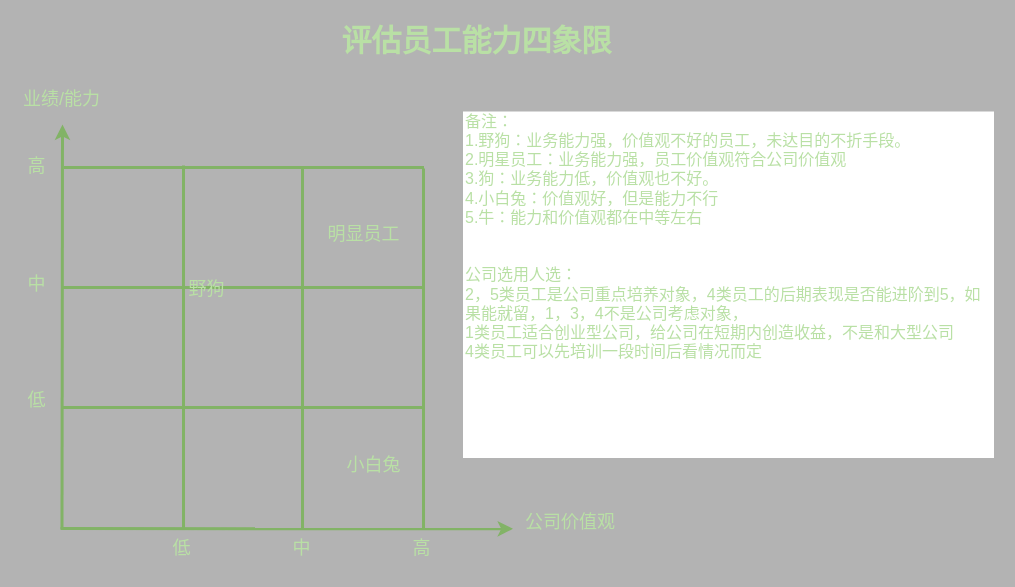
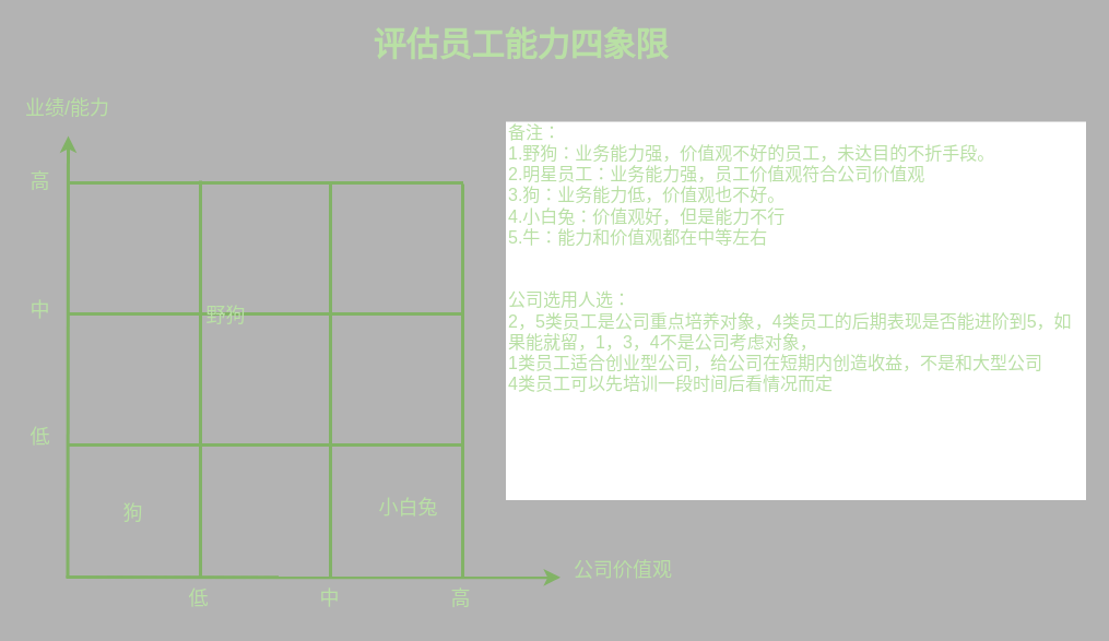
  <mxCell id="0" />
  <mxCell id="1" parent="0" />
  <mxCell id="2" value="" style="edgeStyle=none;html=1;fontColor=#000000;strokeWidth=3;strokeColor=#82b366;fillColor=#d5e8d4;" parent="1" edge="1"><mxGeometry width="100" height="100" relative="1" as="geometry"><mxPoint x="61.5" y="528.5" as="sourcePoint" /><mxPoint x="62" y="124" as="targetPoint" /></mxGeometry></mxCell>
  <mxCell id="3" value="" style="edgeStyle=none;html=1;fontColor=#000000;strokeWidth=3;strokeColor=#82b366;fillColor=#d5e8d4;" parent="1" edge="1"><mxGeometry width="100" height="100" relative="1" as="geometry"><mxPoint x="60" y="528" as="sourcePoint" /><mxPoint x="512.5" y="528.31" as="targetPoint" /></mxGeometry></mxCell>
  <mxCell id="4" value="&lt;font color=&quot;#b9e0a5&quot;&gt;公司价值观&lt;/font&gt;" style="text;spacingTop=-5;html=1;fontSize=18;fontStyle=0;points=[];strokeColor=none;" parent="1" vertex="1"><mxGeometry x="523" y="509.5" width="80" height="20" as="geometry" /></mxCell>
  <mxCell id="5" value="&lt;font color=&quot;#b9e0a5&quot;&gt;低&lt;/font&gt;" style="text;spacingTop=-5;align=center;verticalAlign=middle;fontStyle=0;html=1;fontSize=18;points=[];strokeColor=none;" parent="1" vertex="1"><mxGeometry x="120.5" y="535" width="120" height="30" as="geometry" /></mxCell>
  <mxCell id="6" value="&lt;font color=&quot;#b9e0a5&quot;&gt;中&lt;/font&gt;" style="text;spacingTop=-5;align=center;verticalAlign=middle;fontStyle=0;html=1;fontSize=18;points=[];strokeColor=none;" parent="1" vertex="1"><mxGeometry x="240.5" y="535" width="120" height="30" as="geometry" /></mxCell>
  <mxCell id="7" value="&lt;font color=&quot;#b9e0a5&quot;&gt;高&lt;/font&gt;" style="text;spacingTop=-5;align=center;verticalAlign=middle;fontStyle=0;html=1;fontSize=18;points=[];strokeColor=none;" parent="1" vertex="1"><mxGeometry x="360.5" y="535" width="120" height="30" as="geometry" /></mxCell>
  <mxCell id="8" value="&lt;font color=&quot;#b9e0a5&quot;&gt;业绩/能力&lt;/font&gt;" style="text;spacingTop=-5;html=1;fontSize=18;fontStyle=0;points=[]" parent="1" vertex="1"><mxGeometry x="20.5" y="87" width="80" height="20" as="geometry" /></mxCell>
  <mxCell id="9" value="&lt;font color=&quot;#b9e0a5&quot;&gt;低&lt;/font&gt;" style="text;spacingTop=-5;align=center;verticalAlign=middle;fontStyle=0;html=1;fontSize=18;points=[]" parent="1" vertex="1"><mxGeometry x="20.5" y="337" width="30" height="130.0" as="geometry" /></mxCell>
  <mxCell id="10" value="&lt;font color=&quot;#b9e0a5&quot;&gt;中&lt;/font&gt;" style="text;spacingTop=-5;align=center;verticalAlign=middle;fontStyle=0;html=1;fontSize=18;points=[]" parent="1" vertex="1"><mxGeometry x="20.5" y="221.5" width="30" height="130.0" as="geometry" /></mxCell>
  <mxCell id="11" value="&lt;font color=&quot;#b9e0a5&quot;&gt;高&lt;/font&gt;" style="text;spacingTop=-5;align=center;verticalAlign=middle;fontStyle=0;html=1;fontSize=18;points=[]" parent="1" vertex="1"><mxGeometry x="20.5" y="103" width="30" height="130.0" as="geometry" /></mxCell>
  <mxCell id="12" value="评估员工能力四象限" style="text;spacingTop=-5;align=center;verticalAlign=middle;fontSize=30;fontStyle=1;html=1;points=[];fontColor=#B9E0A5;" parent="1" vertex="1"><mxGeometry x="70.5" y="20" width="810" height="45" as="geometry" /></mxCell>
  <mxCell id="13" value="" style="endArrow=none;html=1;exitX=0.521;exitY=0.117;exitDx=0;exitDy=0;exitPerimeter=0;strokeWidth=3;strokeColor=#82b366;fillColor=#d5e8d4;" edge="1" parent="1"><mxGeometry width="50" height="50" relative="1" as="geometry"><mxPoint x="183.02" y="528.01" as="sourcePoint" /><mxPoint x="183" y="165" as="targetPoint" /></mxGeometry></mxCell>
  <mxCell id="14" value="" style="endArrow=none;html=1;exitX=0.521;exitY=0.117;exitDx=0;exitDy=0;exitPerimeter=0;strokeWidth=3;strokeColor=#82b366;fillColor=#d5e8d4;" edge="1" parent="1"><mxGeometry width="50" height="50" relative="1" as="geometry"><mxPoint x="302.02" y="528.5" as="sourcePoint" /><mxPoint x="302" y="167" as="targetPoint" /></mxGeometry></mxCell>
  <mxCell id="15" value="" style="endArrow=none;html=1;exitX=0.521;exitY=0.117;exitDx=0;exitDy=0;exitPerimeter=0;strokeWidth=3;strokeColor=#82b366;fillColor=#d5e8d4;" edge="1" parent="1"><mxGeometry width="50" height="50" relative="1" as="geometry"><mxPoint x="423.02" y="528.5" as="sourcePoint" /><mxPoint x="423" y="168" as="targetPoint" /></mxGeometry></mxCell>
  <mxCell id="16" value="" style="endArrow=none;html=1;strokeWidth=3;strokeColor=#82b366;fillColor=#d5e8d4;" edge="1" parent="1"><mxGeometry width="50" height="50" relative="1" as="geometry"><mxPoint x="63.5" y="167" as="sourcePoint" /><mxPoint x="423.5" y="167" as="targetPoint" /></mxGeometry></mxCell>
  <mxCell id="17" value="" style="endArrow=none;html=1;strokeWidth=3;strokeColor=#82b366;fillColor=#d5e8d4;" edge="1" parent="1"><mxGeometry width="50" height="50" relative="1" as="geometry"><mxPoint x="62.5" y="287" as="sourcePoint" /><mxPoint x="422.5" y="287" as="targetPoint" /></mxGeometry></mxCell>
  <mxCell id="18" value="" style="endArrow=none;html=1;strokeWidth=3;strokeColor=#82b366;fillColor=#d5e8d4;" edge="1" parent="1"><mxGeometry width="50" height="50" relative="1" as="geometry"><mxPoint x="61.5" y="407" as="sourcePoint" /><mxPoint x="422" y="407" as="targetPoint" /><Array as="points"><mxPoint x="241.5" y="407" /></Array></mxGeometry></mxCell>
  <mxCell id="19" value="备注：&lt;br&gt;1.野狗：业务能力强，价值观不好的员工，未达目的不折手段。&lt;br&gt;2.明星员工：业务能力强，员工价值观符合公司价值观&lt;br&gt;3.狗：业务能力低，价值观也不好。&lt;br&gt;4.小白兔：价值观好，但是能力不行&lt;br&gt;5.牛：能力和价值观都在中等左右&lt;br&gt;&amp;nbsp; &amp;nbsp;&lt;br&gt;&lt;br&gt;公司选用人选：&lt;br&gt;2，5类员工是公司重点培养对象，4类员工的后期表现是否能进阶到5，如果能就留，1，3，4不是公司考虑对象，&lt;br&gt;1类员工适合创业型公司，给公司在短期内创造收益，不是和大型公司&lt;br&gt;4类员工可以先培训一段时间后看情况而定&lt;br&gt;&lt;br&gt;&lt;br&gt;&lt;br&gt;&amp;nbsp; &amp;nbsp;&lt;br&gt;&amp;nbsp;&amp;nbsp;" style="whiteSpace=wrap;html=1;labelBackgroundColor=#FFFFFF;strokeColor=#FFFFFF;fontSize=16;fontColor=#B9E0A5;align=left;" vertex="1" parent="1"><mxGeometry x="463" y="111.5" width="530" height="345.5" as="geometry" /></mxCell>
  <mxCell id="20" value="&lt;font color=&quot;#b9e0a5&quot;&gt;小白兔&lt;/font&gt;" style="text;spacingTop=-5;align=center;verticalAlign=middle;fontStyle=0;html=1;fontSize=18;points=[];strokeColor=none;" vertex="1" parent="1"><mxGeometry x="313" y="452" width="120" height="30" as="geometry" /></mxCell>
+ <mxCell id="21" value="&lt;font color=&quot;#b9e0a5&quot;&gt;狗&lt;/font&gt;" style="text;spacingTop=-5;align=center;verticalAlign=middle;fontStyle=0;html=1;fontSize=18;points=[];strokeColor=none;" vertex="1" parent="1"><mxGeometry x="60.5" y="451" width="120" height="42" as="geometry" /></mxCell>
  <mxCell id="22" value="&lt;font color=&quot;#b9e0a5&quot;&gt;野狗&lt;/font&gt;" style="text;spacingTop=-5;align=center;verticalAlign=middle;fontStyle=0;html=1;fontSize=18;points=[];strokeColor=none;" vertex="1" parent="1"><mxGeometry x="145.5" y="270" width="120" height="42" as="geometry" /></mxCell>
- <mxCell id="23" value="&lt;font color=&quot;#b9e0a5&quot;&gt;明显员工&lt;/font&gt;" style="text;spacingTop=-5;align=center;verticalAlign=middle;fontStyle=0;html=1;fontSize=18;points=[];strokeColor=none;" vertex="1" parent="1"><mxGeometry x="303" y="215" width="120" height="42" as="geometry" /></mxCell>
